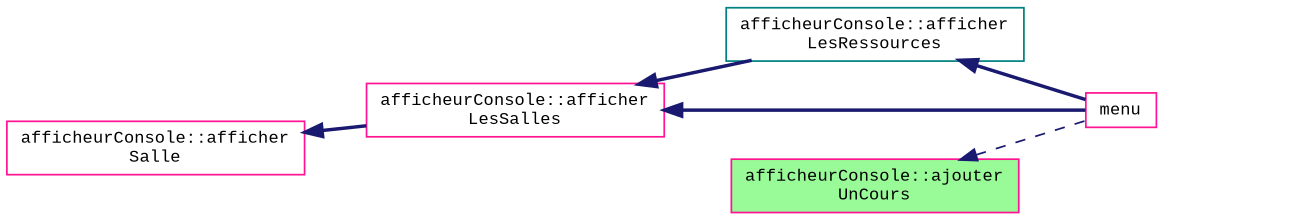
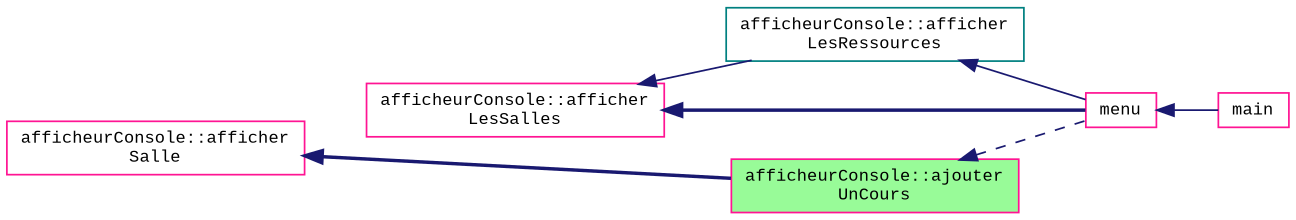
  digraph {
    fontname="Liberation Mono"
    rankdir=LR
    node [color=deeppink fillcolor=white fontname="Liberation Mono" fontsize=10 shape=record style=filled]
    edge [color=midnightblue dir=back fontname="Liberation Mono" fontsize=10 labelfontname=Helvetica labelfontsize=10 style=bold]
    n1 [fontcolor=black height=0.2 label="afficheurConsole::afficher\lSalle" width=0.4]
    n2 [height=0.2 label="afficheurConsole::afficher\lLesSalles" width=0.4]
    n3 [color=teal height=0.2 label="afficheurConsole::afficher\lLesRessources" width=0.4]
    n4 [height=0.2 label=menu width=0.4]
    n5 [fillcolor=palegreen height=0.2 label="afficheurConsole::ajouter\lUnCours" width=0.4]
-   n1 -> n2
-   n2 -> n3
+   n6 [height=0.2 label=main width=0.4]
+   n1 -> n5
+   n2 -> n3 [style=solid]
    n2 -> n4
-   n3 -> n4
+   n3 -> n4 [style=solid]
+   n4 -> n6 [style=solid]
    n5 -> n4 [style=dashed]
  }
